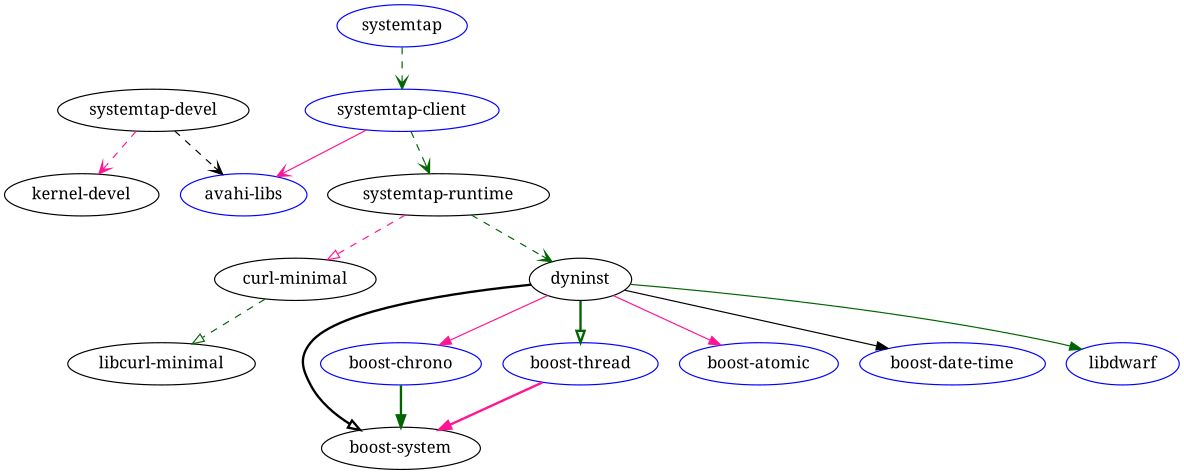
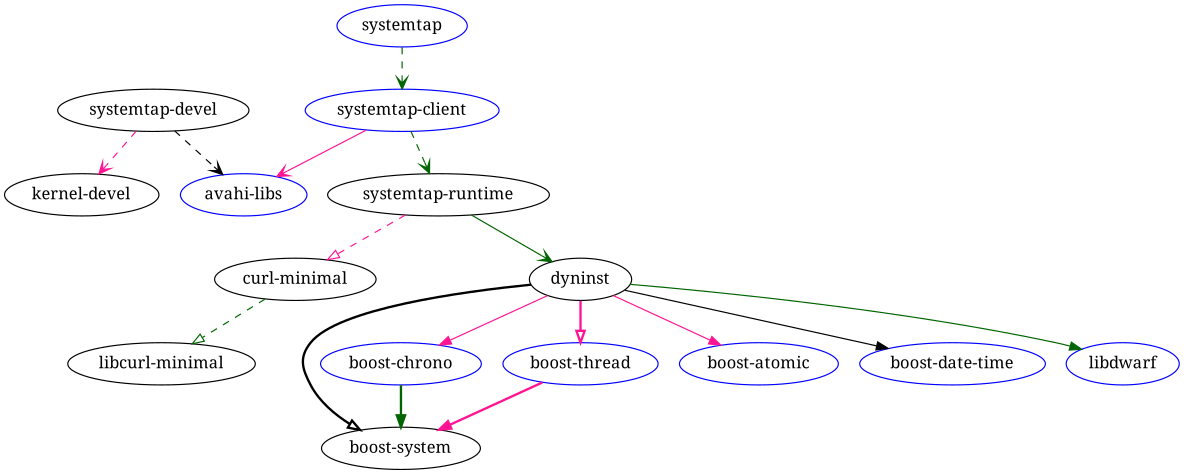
  strict digraph {
    fontname="Noto Serif"
    node [color=blue fontname="Noto Serif"]
    edge [arrowhead=normal color=darkgreen fontname="Noto Serif" style=dashed]
    "boost-system" [color=black]
    "boost-chrono"
    "boost-thread"
    "curl-minimal" [color=black]
    "libcurl-minimal" [color=black]
    dyninst [color=black]
    "boost-atomic"
    "boost-date-time"
    libdwarf
    "systemtap-client"
    "avahi-libs"
    "systemtap-runtime" [color=black]
    "systemtap-devel" [color=black]
    "kernel-devel" [color=black]
    systemtap
    "boost-chrono" -> "boost-system" [style=bold]
    "boost-thread" -> "boost-system" [color=deeppink style=bold]
    "curl-minimal" -> "libcurl-minimal" [arrowhead=onormal]
    dyninst -> "boost-system" [arrowhead=onormal color=black style=bold]
    dyninst -> "boost-chrono" [color=deeppink style=solid]
-   dyninst -> "boost-thread" [arrowhead=onormal style=bold]
+   dyninst -> "boost-thread" [arrowhead=onormal color=deeppink style=bold]
    dyninst -> "boost-atomic" [color=deeppink style=solid]
    dyninst -> "boost-date-time" [color=black style=solid]
    dyninst -> libdwarf [style=solid]
    "systemtap-client" -> "avahi-libs" [arrowhead=vee color=deeppink style=solid]
    "systemtap-client" -> "systemtap-runtime" [arrowhead=vee]
    "systemtap-runtime" -> "curl-minimal" [arrowhead=onormal color=deeppink]
-   "systemtap-runtime" -> dyninst [arrowhead=vee]
+   "systemtap-runtime" -> dyninst [arrowhead=vee style=solid]
    "systemtap-devel" -> "avahi-libs" [arrowhead=vee color=black]
    "systemtap-devel" -> "kernel-devel" [arrowhead=vee color=deeppink]
    systemtap -> "systemtap-client" [arrowhead=vee]
  }
